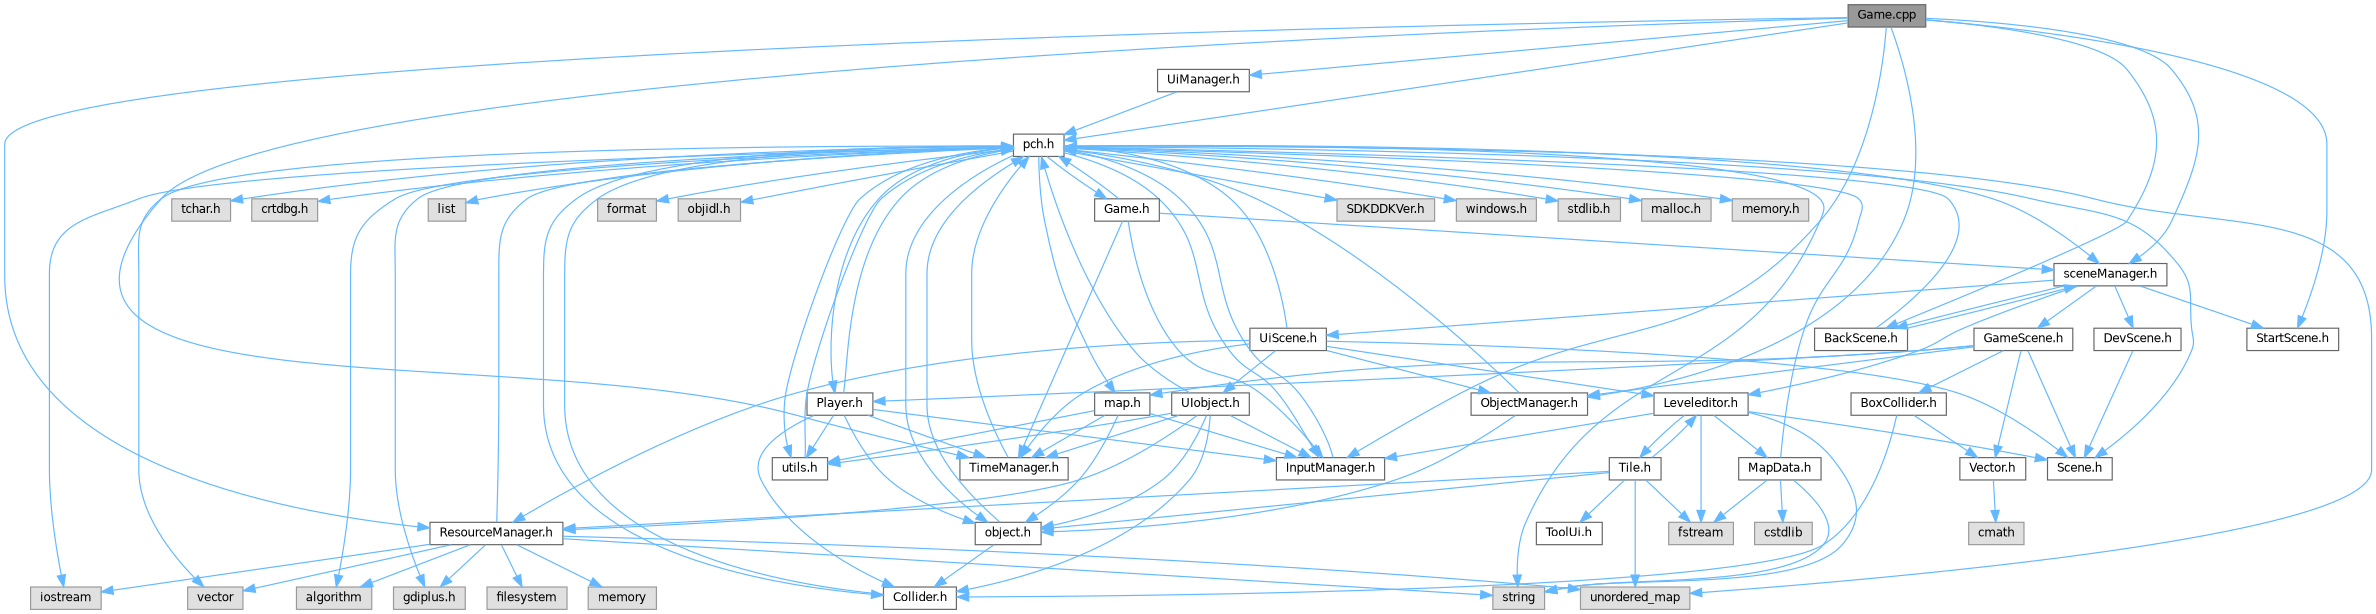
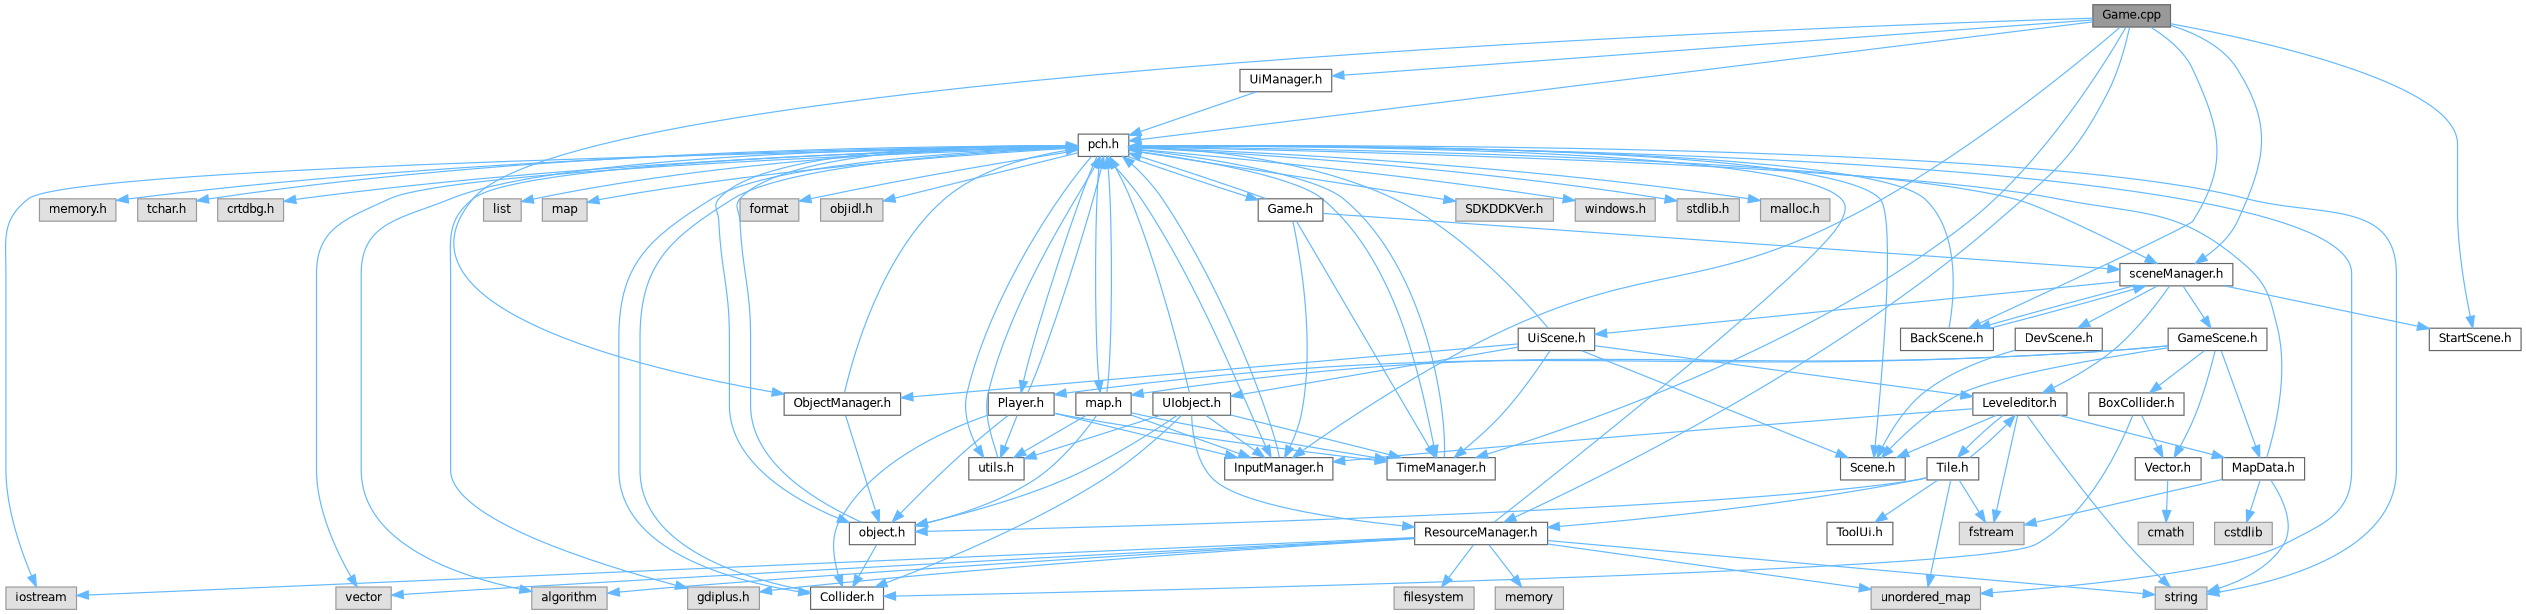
  digraph {
    node [color=grey40 fillcolor=white fontname=Helvetica fontsize=10 shape=box style=filled]
    edge [color=steelblue1 fontname=Helvetica fontsize=10 labelfontname=Helvetica labelfontsize=10 style=solid]
    n1 [color=gray40 fillcolor=grey60 fontcolor=black height=0.2 label="Game.cpp" width=0.4]
    n2 [height=0.2 label="pch.h" width=0.4]
    n3 [height=0.2 label="sceneManager.h" width=0.4]
    n4 [height=0.2 label="ObjectManager.h" width=0.4]
    n5 [height=0.2 label="InputManager.h" width=0.4]
    n6 [height=0.2 label="TimeManager.h" width=0.4]
    n7 [height=0.2 label="ResourceManager.h" width=0.4]
    n8 [height=0.2 label="StartScene.h" width=0.4]
    n9 [height=0.2 label="BackScene.h" width=0.4]
    n10 [height=0.2 label="UiManager.h" width=0.4]
    n11 [color=grey60 fillcolor="#E0E0E0" height=0.2 label="SDKDDKVer.h" width=0.4]
    n12 [color=grey60 fillcolor="#E0E0E0" height=0.2 label="windows.h" width=0.4]
    n13 [color=grey60 fillcolor="#E0E0E0" height=0.2 label="stdlib.h" width=0.4]
    n14 [color=grey60 fillcolor="#E0E0E0" height=0.2 label="malloc.h" width=0.4]
    n15 [color=grey60 fillcolor="#E0E0E0" height=0.2 label="memory.h" width=0.4]
    n16 [color=grey60 fillcolor="#E0E0E0" height=0.2 label="tchar.h" width=0.4]
    n17 [color=grey60 fillcolor="#E0E0E0" height=0.2 label="crtdbg.h" width=0.4]
    n18 [color=grey60 fillcolor="#E0E0E0" height=0.2 label=iostream width=0.4]
    n19 [color=grey60 fillcolor="#E0E0E0" height=0.2 label=vector width=0.4]
    n20 [color=grey60 fillcolor="#E0E0E0" height=0.2 label=string width=0.4]
    n21 [color=grey60 fillcolor="#E0E0E0" height=0.2 label=list width=0.4]
+   n22 [color=grey60 fillcolor="#E0E0E0" height=0.2 label=map width=0.4]
    n23 [color=grey60 fillcolor="#E0E0E0" height=0.2 label=unordered_map width=0.4]
    n24 [color=grey60 fillcolor="#E0E0E0" height=0.2 label=algorithm width=0.4]
    n25 [color=grey60 fillcolor="#E0E0E0" height=0.2 label=format width=0.4]
    n26 [color=grey60 fillcolor="#E0E0E0" height=0.2 label="objidl.h" width=0.4]
    n27 [color=grey60 fillcolor="#E0E0E0" height=0.2 label="gdiplus.h" width=0.4]
    n28 [height=0.2 label="Scene.h" width=0.4]
    n29 [height=0.2 label="object.h" width=0.4]
    n30 [height=0.2 label="Collider.h" width=0.4]
    n31 [height=0.2 label="Player.h" width=0.4]
    n32 [height=0.2 label="utils.h" width=0.4]
    n33 [height=0.2 label="map.h" width=0.4]
    n34 [height=0.2 label="Game.h" width=0.4]
    n35 [height=0.2 label="DevScene.h" width=0.4]
    n36 [height=0.2 label="GameScene.h" width=0.4]
    n37 [height=0.2 label="Leveleditor.h" width=0.4]
    n38 [height=0.2 label="UiScene.h" width=0.4]
    n39 [color=grey60 fillcolor="#E0E0E0" height=0.2 label=filesystem width=0.4]
    n40 [color=grey60 fillcolor="#E0E0E0" height=0.2 label=memory width=0.4]
    n41 [height=0.2 label="ToolUi.h" width=0.4]
    n42 [height=0.2 label="Vector.h" width=0.4]
    n43 [height=0.2 label="BoxCollider.h" width=0.4]
    n44 [height=0.2 label="MapData.h" width=0.4]
    n45 [color=grey60 fillcolor="#E0E0E0" height=0.2 label=fstream width=0.4]
    n46 [height=0.2 label="Tile.h" width=0.4]
    n47 [height=0.2 label="UIobject.h" width=0.4]
    n48 [color=grey60 fillcolor="#E0E0E0" height=0.2 label=cmath width=0.4]
    n49 [color=grey60 fillcolor="#E0E0E0" height=0.2 label=cstdlib width=0.4]
    n1 -> n2
    n1 -> n3
    n1 -> n4
    n1 -> n5
    n1 -> n6
    n1 -> n7
    n1 -> n8
    n1 -> n9
    n1 -> n10
    n2 -> n3
    n2 -> n5
+   n2 -> n6
    n2 -> n11
    n2 -> n12
    n2 -> n13
    n2 -> n14
    n2 -> n15
    n2 -> n16
    n2 -> n17
    n2 -> n18
    n2 -> n19
    n2 -> n20
    n2 -> n21
+   n2 -> n22
    n2 -> n23
    n2 -> n24
    n2 -> n25
    n2 -> n26
    n2 -> n27
    n2 -> n28
    n2 -> n29
    n2 -> n30
    n2 -> n31
    n2 -> n32
    n2 -> n33
    n2 -> n34
    n3 -> n8
    n3 -> n9
    n3 -> n35
    n3 -> n36
    n3 -> n37
    n3 -> n38
    n4 -> n2
    n4 -> n29
    n5 -> n2
    n6 -> n2
    n7 -> n2
    n7 -> n18
    n7 -> n19
    n7 -> n20
    n7 -> n23
    n7 -> n24
    n7 -> n27
    n7 -> n39
    n7 -> n40
    n9 -> n2
    n9 -> n3
    n10 -> n2
    n29 -> n2
    n29 -> n30
    n30 -> n2
    n31 -> n2
    n31 -> n5
    n31 -> n6
    n31 -> n29
    n31 -> n30
    n31 -> n32
    n32 -> n2
+   n33 -> n2
    n33 -> n5
    n33 -> n6
    n33 -> n29
    n33 -> n32
    n34 -> n2
    n34 -> n3
    n34 -> n5
    n34 -> n6
    n35 -> n28
-   n36 -> n4
+   n36 -> n44
    n36 -> n28
    n36 -> n31
    n36 -> n33
    n36 -> n42
    n36 -> n43
    n37 -> n5
    n37 -> n20
    n37 -> n28
    n37 -> n44
    n37 -> n45
    n37 -> n46
    n38 -> n2
    n38 -> n4
    n38 -> n6
-   n38 -> n7
    n38 -> n28
    n38 -> n37
    n38 -> n47
    n42 -> n48
    n43 -> n30
    n43 -> n42
    n44 -> n2
    n44 -> n20
    n44 -> n45
    n44 -> n49
    n46 -> n7
    n46 -> n23
    n46 -> n29
    n46 -> n37
    n46 -> n41
    n46 -> n45
    n47 -> n2
    n47 -> n5
    n47 -> n6
    n47 -> n7
    n47 -> n29
    n47 -> n30
    n47 -> n32
  }
